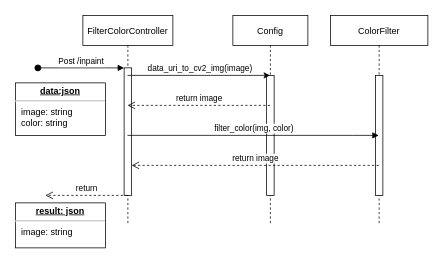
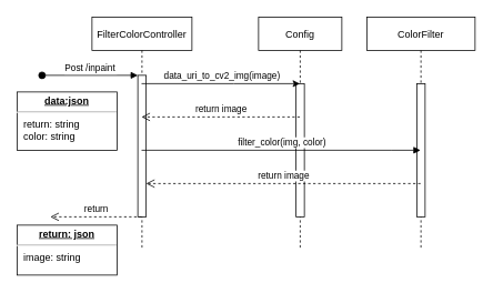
  <mxCell id="0" />
  <mxCell id="1" parent="0" />
  <mxCell id="2" value="FilterColorController" style="shape=umlLifeline;perimeter=lifelinePerimeter;container=1;collapsible=0;recursiveResize=0;rounded=0;shadow=0;strokeWidth=1;" parent="1" vertex="1"><mxGeometry x="110" y="20" width="120" height="280" as="geometry" /></mxCell>
  <mxCell id="3" value="" style="points=[];perimeter=orthogonalPerimeter;rounded=0;shadow=0;strokeWidth=1;" parent="2" vertex="1"><mxGeometry x="55" y="70" width="10" height="170" as="geometry" /></mxCell>
  <mxCell id="4" value="Post /inpaint" style="verticalAlign=bottom;startArrow=oval;endArrow=block;startSize=8;shadow=0;strokeWidth=1;" parent="2" target="3" edge="1"><mxGeometry relative="1" as="geometry"><mxPoint x="-60" y="70" as="sourcePoint" /></mxGeometry></mxCell>
- <mxCell id="5" value="&lt;p style=&quot;margin: 0px ; margin-top: 4px ; text-align: center ; text-decoration: underline&quot;&gt;&lt;b&gt;result: json&lt;/b&gt;&lt;br&gt;&lt;/p&gt;&lt;hr&gt;&lt;p style=&quot;margin: 0px ; margin-left: 8px&quot;&gt;image: string&lt;br&gt;&lt;/p&gt;" style="verticalAlign=top;align=left;overflow=fill;fontSize=12;fontFamily=Helvetica;html=1;" vertex="1" parent="2"><mxGeometry x="-90" y="250" width="120" height="60" as="geometry" /></mxCell>
- <mxCell id="6" value="&lt;p style=&quot;margin: 0px ; margin-top: 4px ; text-align: center ; text-decoration: underline&quot;&gt;&lt;b&gt;data:json&lt;/b&gt;&lt;/p&gt;&lt;hr&gt;&lt;p style=&quot;margin: 0px ; margin-left: 8px&quot;&gt;image: string&lt;br&gt;color: string&lt;br&gt;&lt;/p&gt;" style="verticalAlign=top;align=left;overflow=fill;fontSize=12;fontFamily=Helvetica;html=1;" vertex="1" parent="2"><mxGeometry x="-90" y="90" width="120" height="70" as="geometry" /></mxCell>
+ <mxCell id="5" value="&lt;p style=&quot;margin: 0px ; margin-top: 4px ; text-align: center ; text-decoration: underline&quot;&gt;&lt;b&gt;return: json&lt;/b&gt;&lt;br&gt;&lt;/p&gt;&lt;hr&gt;&lt;p style=&quot;margin: 0px ; margin-left: 8px&quot;&gt;image: string&lt;br&gt;&lt;/p&gt;" style="verticalAlign=top;align=left;overflow=fill;fontSize=12;fontFamily=Helvetica;html=1;" vertex="1" parent="2"><mxGeometry x="-90" y="250" width="120" height="60" as="geometry" /></mxCell>
+ <mxCell id="6" value="&lt;p style=&quot;margin: 0px ; margin-top: 4px ; text-align: center ; text-decoration: underline&quot;&gt;&lt;b&gt;data:json&lt;/b&gt;&lt;/p&gt;&lt;hr&gt;&lt;p style=&quot;margin: 0px ; margin-left: 8px&quot;&gt;return: string&lt;br&gt;color: string&lt;br&gt;&lt;/p&gt;" style="verticalAlign=top;align=left;overflow=fill;fontSize=12;fontFamily=Helvetica;html=1;" vertex="1" parent="2"><mxGeometry x="-90" y="90" width="120" height="70" as="geometry" /></mxCell>
  <mxCell id="7" value="ColorFilter" style="shape=umlLifeline;perimeter=lifelinePerimeter;container=1;collapsible=0;recursiveResize=0;rounded=0;shadow=0;strokeWidth=1;" parent="1" vertex="1"><mxGeometry x="440" y="20" width="130" height="280" as="geometry" /></mxCell>
  <mxCell id="8" value="" style="points=[];perimeter=orthogonalPerimeter;rounded=0;shadow=0;strokeWidth=1;" parent="7" vertex="1"><mxGeometry x="60" y="80" width="10" height="160" as="geometry" /></mxCell>
  <mxCell id="9" value="Config" style="shape=umlLifeline;perimeter=lifelinePerimeter;container=1;collapsible=0;recursiveResize=0;rounded=0;shadow=0;strokeWidth=1;" vertex="1" parent="1"><mxGeometry x="310" y="20" width="100" height="280" as="geometry" /></mxCell>
  <mxCell id="10" value="" style="points=[];perimeter=orthogonalPerimeter;rounded=0;shadow=0;strokeWidth=1;" vertex="1" parent="9"><mxGeometry x="45" y="80" width="10" height="160" as="geometry" /></mxCell>
  <mxCell id="11" value="" style="endArrow=classic;html=1;rounded=0;" edge="1" parent="1" source="2" target="9"><mxGeometry width="50" height="50" relative="1" as="geometry"><mxPoint x="420" y="260" as="sourcePoint" /><mxPoint x="470" y="210" as="targetPoint" /><Array as="points"><mxPoint x="280" y="100" /></Array></mxGeometry></mxCell>
  <mxCell id="12" value="data_uri_to_cv2_img(image)" style="edgeLabel;html=1;align=center;verticalAlign=middle;resizable=0;points=[];" vertex="1" connectable="0" parent="11"><mxGeometry x="0.107" y="-2" relative="1" as="geometry"><mxPoint x="-9" y="-12" as="offset" /></mxGeometry></mxCell>
  <mxCell id="13" value="return image" style="html=1;verticalAlign=bottom;endArrow=open;dashed=1;endSize=8;rounded=0;" edge="1" parent="1" source="9" target="2"><mxGeometry relative="1" as="geometry"><mxPoint x="480" y="230" as="sourcePoint" /><mxPoint x="400" y="230" as="targetPoint" /><Array as="points"><mxPoint x="320" y="140" /></Array></mxGeometry></mxCell>
  <mxCell id="14" value="filter_color(img, color)" style="html=1;verticalAlign=bottom;endArrow=block;rounded=0;" edge="1" parent="1" source="2" target="7"><mxGeometry width="80" relative="1" as="geometry"><mxPoint x="400" y="230" as="sourcePoint" /><mxPoint x="480" y="230" as="targetPoint" /><Array as="points"><mxPoint x="470" y="180" /></Array></mxGeometry></mxCell>
  <mxCell id="15" value="return image" style="html=1;verticalAlign=bottom;endArrow=open;dashed=1;endSize=8;rounded=0;" edge="1" parent="1" source="7" target="3"><mxGeometry relative="1" as="geometry"><mxPoint x="480" y="210" as="sourcePoint" /><mxPoint x="400" y="210" as="targetPoint" /><Array as="points"><mxPoint x="480" y="220" /></Array></mxGeometry></mxCell>
  <mxCell id="16" value="return" style="html=1;verticalAlign=bottom;endArrow=open;dashed=1;endSize=8;rounded=0;" edge="1" parent="1" source="2"><mxGeometry relative="1" as="geometry"><mxPoint x="130" y="410" as="sourcePoint" /><mxPoint x="60" y="260" as="targetPoint" /></mxGeometry></mxCell>
